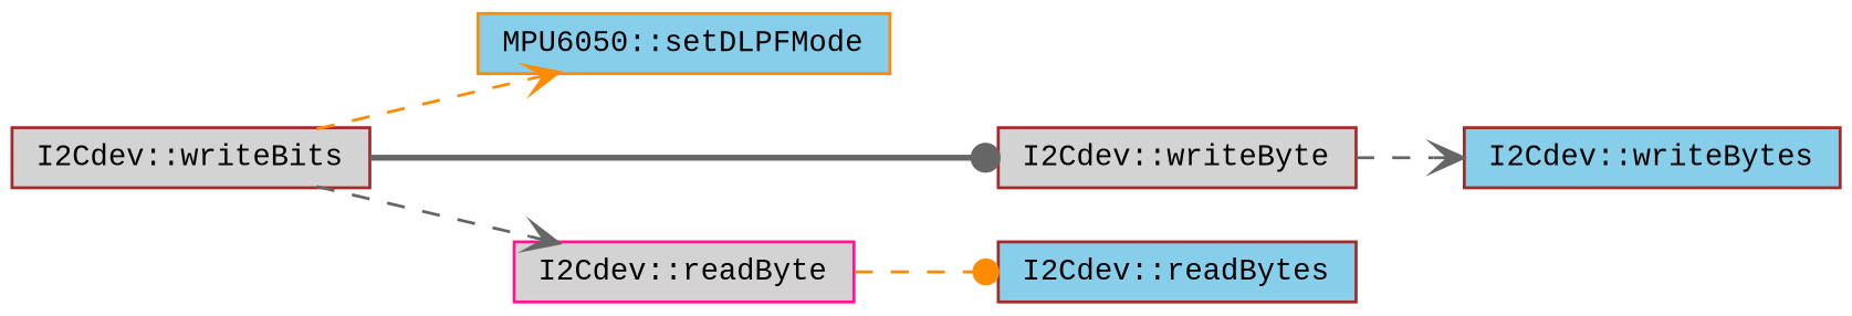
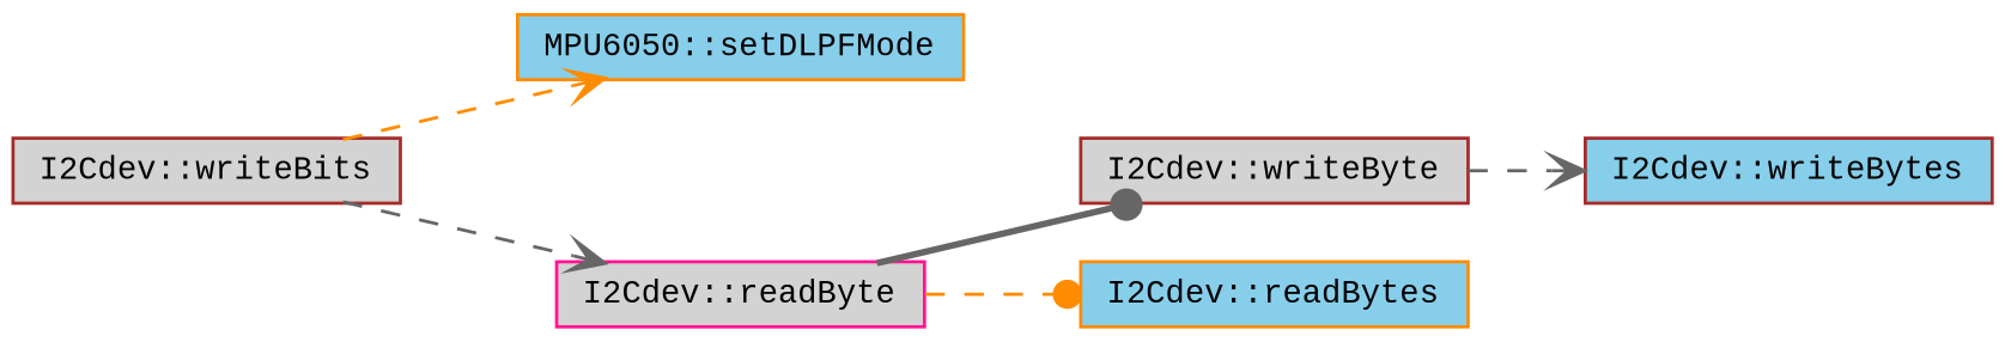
  digraph {
    fontname="Liberation Mono"
    rankdir=LR
    node [color=brown fillcolor=skyblue fontname="Liberation Mono" fontsize=10 shape=record style=filled]
    edge [arrowhead=vee color=gray40 fontname="Liberation Mono" fontsize=10 labelfontname=Helvetica labelfontsize=10 style=dashed]
    n1 [color=darkorange fontcolor=black height=0.2 label="MPU6050::setDLPFMode" width=0.4]
    n2 [fillcolor=lightgrey height=0.2 label="I2Cdev::writeBits" width=0.4]
    n3 [color=deeppink fillcolor=lightgrey height=0.2 label="I2Cdev::readByte" width=0.4]
    n4 [fillcolor=lightgrey height=0.2 label="I2Cdev::writeByte" width=0.4]
-   n5 [height=0.2 label="I2Cdev::readBytes" width=0.4]
+   n5 [color=darkorange height=0.2 label="I2Cdev::readBytes" width=0.4]
    n6 [height=0.2 label="I2Cdev::writeBytes" width=0.4]
    n2 -> n1 [color=darkorange]
    n2 -> n3
-   n2 -> n4 [arrowhead=dot style=bold]
+   n3 -> n4 [arrowhead=dot style=bold]
    n3 -> n5 [arrowhead=dot color=darkorange]
    n4 -> n6
  }
